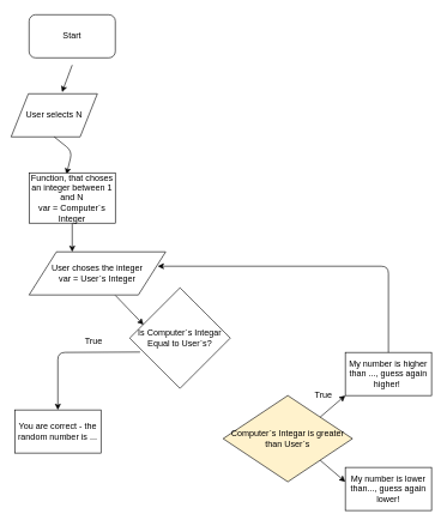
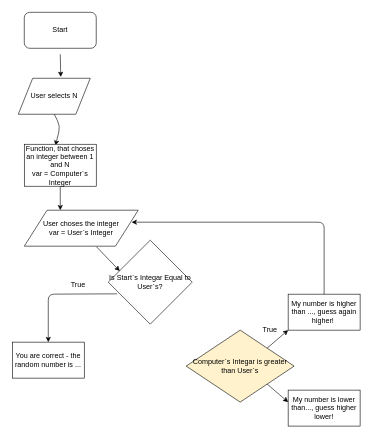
  <mxCell id="0" />
  <mxCell id="1" parent="0" />
- <mxCell id="2" value="User selects N" style="shape=parallelogram;perimeter=parallelogramPerimeter;whiteSpace=wrap;html=1;" vertex="1" parent="1"><mxGeometry x="15" y="130" width="120" height="60" as="geometry" /></mxCell>
+ <mxCell id="2" value="User selects N" style="shape=parallelogram;perimeter=parallelogramPerimeter;whiteSpace=wrap;html=1;" vertex="1" parent="1"><mxGeometry x="30" y="130" width="120" height="60" as="geometry" /></mxCell>
  <mxCell id="3" value="" style="endArrow=classic;html=1;entryX=0.59;entryY=-0.037;entryDx=0;entryDy=0;entryPerimeter=0;exitX=0.5;exitY=1;exitDx=0;exitDy=0;" edge="1" parent="1" target="2"><mxGeometry width="50" height="50" relative="1" as="geometry"><mxPoint x="100" y="90" as="sourcePoint" /><mxPoint x="120" y="80" as="targetPoint" /></mxGeometry></mxCell>
  <mxCell id="4" value="" style="endArrow=classic;html=1;exitX=0.5;exitY=1;exitDx=0;exitDy=0;entryX=0.433;entryY=0.027;entryDx=0;entryDy=0;entryPerimeter=0;" edge="1" parent="1" source="2"><mxGeometry width="50" height="50" relative="1" as="geometry"><mxPoint x="70" y="240" as="sourcePoint" /><mxPoint x="91.96" y="242.16" as="targetPoint" /><Array as="points"><mxPoint x="100" y="210" /></Array></mxGeometry></mxCell>
  <mxCell id="5" value="Function, that choses an integer between 1 and N&lt;br&gt;var = Computer`s Integer" style="rounded=0;whiteSpace=wrap;html=1;" vertex="1" parent="1"><mxGeometry x="40" y="240" width="120" height="70" as="geometry" /></mxCell>
  <mxCell id="6" value="Start" style="rounded=1;whiteSpace=wrap;html=1;" vertex="1" parent="1"><mxGeometry x="40" y="20" width="120" height="60" as="geometry" /></mxCell>
  <mxCell id="7" value="User choses the integer&lt;br&gt;var = User`s Integer" style="shape=parallelogram;perimeter=parallelogramPerimeter;whiteSpace=wrap;html=1;" vertex="1" parent="1"><mxGeometry x="40" y="350" width="190" height="60" as="geometry" /></mxCell>
  <mxCell id="8" value="" style="endArrow=classic;html=1;exitX=0.5;exitY=1;exitDx=0;exitDy=0;" edge="1" parent="1" source="5"><mxGeometry width="50" height="50" relative="1" as="geometry"><mxPoint x="50" y="400" as="sourcePoint" /><mxPoint x="100" y="350" as="targetPoint" /></mxGeometry></mxCell>
  <mxCell id="9" value="" style="endArrow=classic;html=1;exitX=0.103;exitY=0.639;exitDx=0;exitDy=0;exitPerimeter=0;" edge="1" parent="1" source="11"><mxGeometry width="50" height="50" relative="1" as="geometry"><mxPoint x="120" y="490" as="sourcePoint" /><mxPoint x="80" y="570" as="targetPoint" /><Array as="points"><mxPoint x="80" y="490" /></Array></mxGeometry></mxCell>
  <mxCell id="10" value="You are correct - the random number is ..." style="rounded=0;whiteSpace=wrap;html=1;" vertex="1" parent="1"><mxGeometry x="20" y="570" width="120" height="60" as="geometry" /></mxCell>
- <mxCell id="11" value="Is Computer`s Integar Equal to User`s?" style="rhombus;whiteSpace=wrap;html=1;" vertex="1" parent="1"><mxGeometry x="180" y="400" width="140" height="140" as="geometry" /></mxCell>
+ <mxCell id="11" value="Is Start`s Integar Equal to User`s?" style="rhombus;whiteSpace=wrap;html=1;" vertex="1" parent="1"><mxGeometry x="180" y="400" width="140" height="140" as="geometry" /></mxCell>
  <mxCell id="12" value="True" style="text;html=1;strokeColor=none;fillColor=none;align=center;verticalAlign=middle;whiteSpace=wrap;rounded=0;" vertex="1" parent="1"><mxGeometry x="110" y="464" width="40" height="20" as="geometry" /></mxCell>
  <mxCell id="13" value="Computer`s Integar is greater than User`s" style="rhombus;whiteSpace=wrap;html=1;fillColor=#fff2cc;" vertex="1" parent="1"><mxGeometry x="310" y="550" width="180" height="120" as="geometry" /></mxCell>
  <mxCell id="14" value="My number is higher than ..., guess again higher!&amp;nbsp;" style="rounded=0;whiteSpace=wrap;html=1;" vertex="1" parent="1"><mxGeometry x="480" y="490" width="120" height="60" as="geometry" /></mxCell>
  <mxCell id="15" value="" style="endArrow=classic;html=1;exitX=1;exitY=0;exitDx=0;exitDy=0;entryX=0;entryY=1;entryDx=0;entryDy=0;" edge="1" parent="1" source="13" target="14"><mxGeometry width="50" height="50" relative="1" as="geometry"><mxPoint x="440" y="600" as="sourcePoint" /><mxPoint x="490" y="550" as="targetPoint" /></mxGeometry></mxCell>
  <mxCell id="16" value="True" style="text;html=1;strokeColor=none;fillColor=none;align=center;verticalAlign=middle;whiteSpace=wrap;rounded=0;" vertex="1" parent="1"><mxGeometry x="430" y="540" width="40" height="20" as="geometry" /></mxCell>
  <mxCell id="17" value="" style="endArrow=classic;html=1;exitX=1;exitY=1;exitDx=0;exitDy=0;" edge="1" parent="1" source="13"><mxGeometry width="50" height="50" relative="1" as="geometry"><mxPoint x="430" y="720" as="sourcePoint" /><mxPoint x="480" y="670" as="targetPoint" /></mxGeometry></mxCell>
- <mxCell id="18" value="My number is lower than..., guess again lower!" style="rounded=0;whiteSpace=wrap;html=1;" vertex="1" parent="1"><mxGeometry x="480" y="650" width="120" height="60" as="geometry" /></mxCell>
+ <mxCell id="18" value="My number is lower than..., guess higher lower!" style="rounded=0;whiteSpace=wrap;html=1;" vertex="1" parent="1"><mxGeometry x="480" y="650" width="120" height="60" as="geometry" /></mxCell>
  <mxCell id="19" value="" style="endArrow=classic;html=1;exitX=0.5;exitY=0;exitDx=0;exitDy=0;" edge="1" parent="1" source="14"><mxGeometry width="50" height="50" relative="1" as="geometry"><mxPoint x="520" y="490" as="sourcePoint" /><mxPoint x="219" y="370" as="targetPoint" /><Array as="points"><mxPoint x="540" y="370" /></Array></mxGeometry></mxCell>
  <mxCell id="20" value="" style="endArrow=classic;html=1;exitX=0.632;exitY=1.01;exitDx=0;exitDy=0;entryX=0.137;entryY=0.367;entryDx=0;entryDy=0;entryPerimeter=0;exitPerimeter=0;" edge="1" parent="1" source="7" target="11"><mxGeometry width="50" height="50" relative="1" as="geometry"><mxPoint x="130" y="460" as="sourcePoint" /><mxPoint x="180" y="410" as="targetPoint" /></mxGeometry></mxCell>
